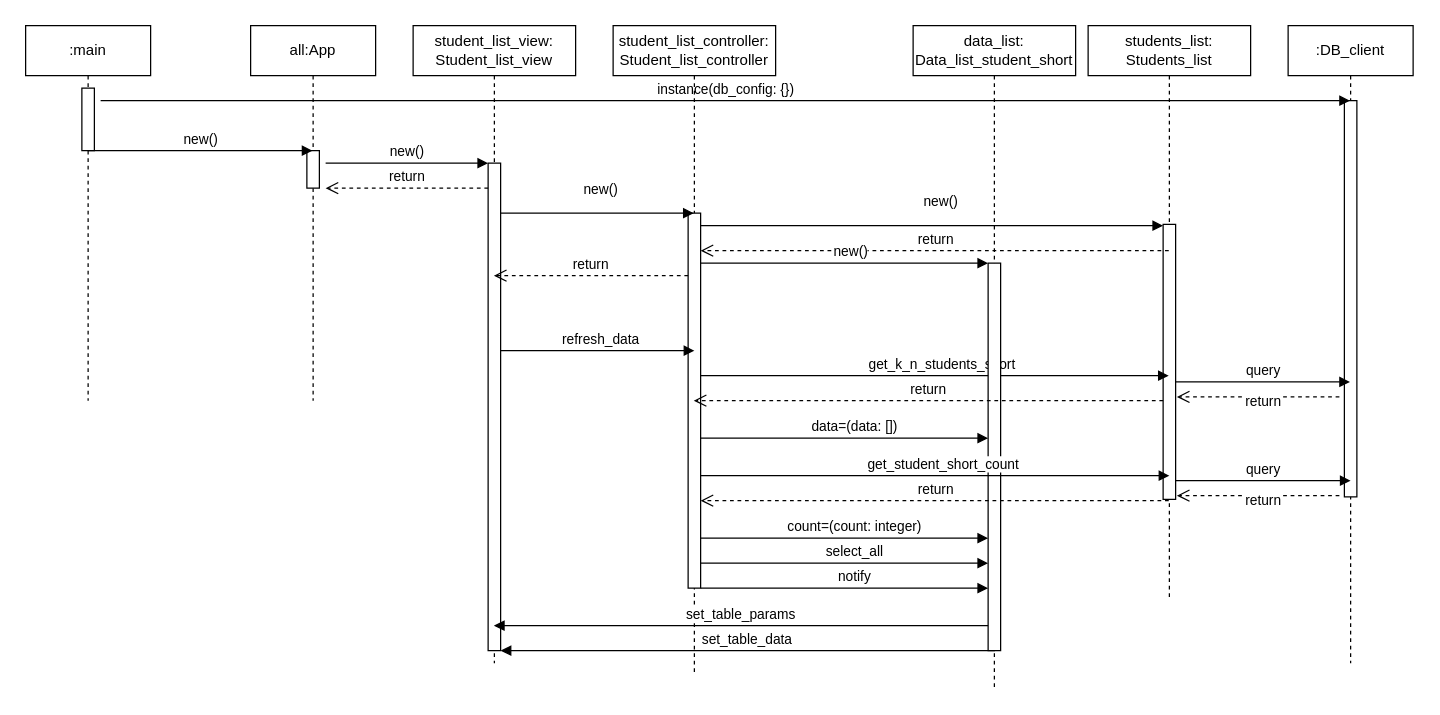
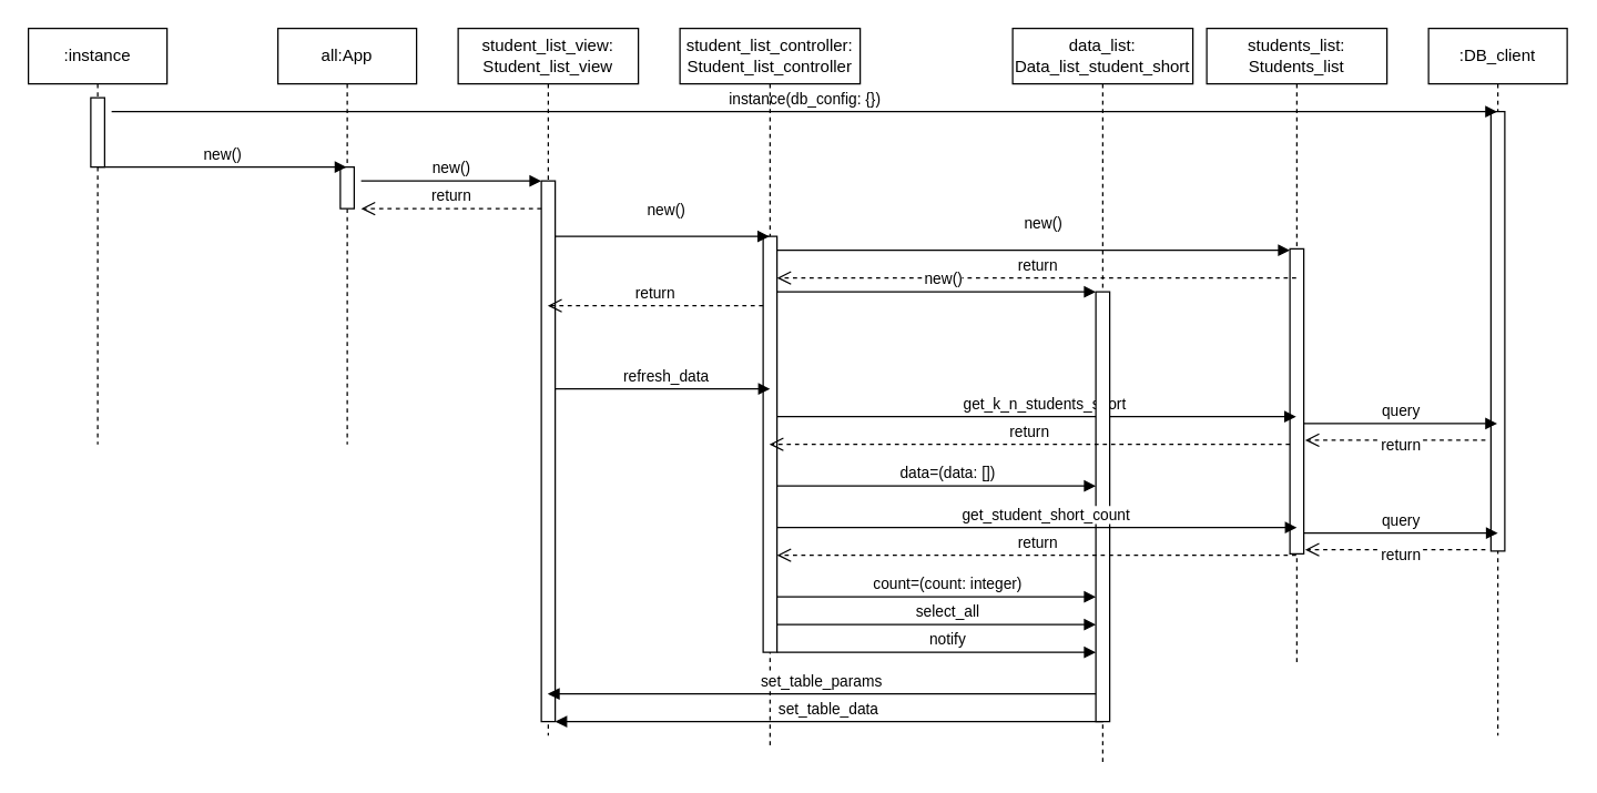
  <mxCell id="0" />
  <mxCell id="1" parent="0" />
- <mxCell id="2" value=":main" style="shape=umlLifeline;perimeter=lifelinePerimeter;whiteSpace=wrap;html=1;container=1;dropTarget=0;collapsible=0;recursiveResize=0;outlineConnect=0;portConstraint=eastwest;newEdgeStyle={&quot;curved&quot;:0,&quot;rounded&quot;:0};" vertex="1" parent="1"><mxGeometry x="20" y="20" width="100" height="300" as="geometry" /></mxCell>
+ <mxCell id="2" value=":instance" style="shape=umlLifeline;perimeter=lifelinePerimeter;whiteSpace=wrap;html=1;container=1;dropTarget=0;collapsible=0;recursiveResize=0;outlineConnect=0;portConstraint=eastwest;newEdgeStyle={&quot;curved&quot;:0,&quot;rounded&quot;:0};" vertex="1" parent="1"><mxGeometry x="20" y="20" width="100" height="300" as="geometry" /></mxCell>
  <mxCell id="3" value="" style="html=1;points=[[0,0,0,0,5],[0,1,0,0,-5],[1,0,0,0,5],[1,1,0,0,-5]];perimeter=orthogonalPerimeter;outlineConnect=0;targetShapes=umlLifeline;portConstraint=eastwest;newEdgeStyle={&quot;curved&quot;:0,&quot;rounded&quot;:0};" vertex="1" parent="2"><mxGeometry x="45" y="50" width="10" height="50" as="geometry" /></mxCell>
  <mxCell id="4" value=":DB_client" style="shape=umlLifeline;perimeter=lifelinePerimeter;whiteSpace=wrap;html=1;container=1;dropTarget=0;collapsible=0;recursiveResize=0;outlineConnect=0;portConstraint=eastwest;newEdgeStyle={&quot;curved&quot;:0,&quot;rounded&quot;:0};" vertex="1" parent="1"><mxGeometry x="1030" y="20" width="100" height="510" as="geometry" /></mxCell>
  <mxCell id="5" value="" style="html=1;points=[[0,0,0,0,5],[0,1,0,0,-5],[1,0,0,0,5],[1,1,0,0,-5]];perimeter=orthogonalPerimeter;outlineConnect=0;targetShapes=umlLifeline;portConstraint=eastwest;newEdgeStyle={&quot;curved&quot;:0,&quot;rounded&quot;:0};" vertex="1" parent="4"><mxGeometry x="45" y="60" width="10" height="317" as="geometry" /></mxCell>
  <mxCell id="6" value="instance(db_config: {})" style="html=1;verticalAlign=bottom;endArrow=block;curved=0;rounded=0;" edge="1" parent="1" target="4"><mxGeometry width="80" relative="1" as="geometry"><mxPoint x="80" y="80" as="sourcePoint" /><mxPoint x="160" y="80" as="targetPoint" /></mxGeometry></mxCell>
  <mxCell id="7" value="all:App" style="shape=umlLifeline;perimeter=lifelinePerimeter;whiteSpace=wrap;html=1;container=1;dropTarget=0;collapsible=0;recursiveResize=0;outlineConnect=0;portConstraint=eastwest;newEdgeStyle={&quot;curved&quot;:0,&quot;rounded&quot;:0};" vertex="1" parent="1"><mxGeometry x="200" y="20" width="100" height="300" as="geometry" /></mxCell>
  <mxCell id="8" value="" style="html=1;points=[[0,0,0,0,5],[0,1,0,0,-5],[1,0,0,0,5],[1,1,0,0,-5]];perimeter=orthogonalPerimeter;outlineConnect=0;targetShapes=umlLifeline;portConstraint=eastwest;newEdgeStyle={&quot;curved&quot;:0,&quot;rounded&quot;:0};" vertex="1" parent="7"><mxGeometry x="45" y="100" width="10" height="30" as="geometry" /></mxCell>
  <mxCell id="9" value="new()" style="html=1;verticalAlign=bottom;endArrow=block;curved=0;rounded=0;" edge="1" parent="1"><mxGeometry x="0.003" width="80" relative="1" as="geometry"><mxPoint x="70" y="120" as="sourcePoint" /><mxPoint x="249.5" y="120" as="targetPoint" /><mxPoint as="offset" /></mxGeometry></mxCell>
  <mxCell id="10" value="student_list_view:&lt;br&gt;Student_list_view" style="shape=umlLifeline;perimeter=lifelinePerimeter;whiteSpace=wrap;html=1;container=1;dropTarget=0;collapsible=0;recursiveResize=0;outlineConnect=0;portConstraint=eastwest;newEdgeStyle={&quot;curved&quot;:0,&quot;rounded&quot;:0};" vertex="1" parent="1"><mxGeometry x="330" y="20" width="130" height="510" as="geometry" /></mxCell>
  <mxCell id="11" value="" style="html=1;points=[[0,0,0,0,5],[0,1,0,0,-5],[1,0,0,0,5],[1,1,0,0,-5]];perimeter=orthogonalPerimeter;outlineConnect=0;targetShapes=umlLifeline;portConstraint=eastwest;newEdgeStyle={&quot;curved&quot;:0,&quot;rounded&quot;:0};" vertex="1" parent="10"><mxGeometry x="60" y="110" width="10" height="390" as="geometry" /></mxCell>
  <mxCell id="12" value="student_list_controller:&lt;br&gt;Student_list_controller" style="shape=umlLifeline;perimeter=lifelinePerimeter;whiteSpace=wrap;html=1;container=1;dropTarget=0;collapsible=0;recursiveResize=0;outlineConnect=0;portConstraint=eastwest;newEdgeStyle={&quot;curved&quot;:0,&quot;rounded&quot;:0};" vertex="1" parent="1"><mxGeometry x="490" y="20" width="130" height="520" as="geometry" /></mxCell>
  <mxCell id="13" value="" style="html=1;points=[[0,0,0,0,5],[0,1,0,0,-5],[1,0,0,0,5],[1,1,0,0,-5]];perimeter=orthogonalPerimeter;outlineConnect=0;targetShapes=umlLifeline;portConstraint=eastwest;newEdgeStyle={&quot;curved&quot;:0,&quot;rounded&quot;:0};" vertex="1" parent="12"><mxGeometry x="60" y="150" width="10" height="300" as="geometry" /></mxCell>
  <mxCell id="14" value="new()" style="html=1;verticalAlign=bottom;endArrow=block;curved=0;rounded=0;" edge="1" parent="1"><mxGeometry x="0.003" width="80" relative="1" as="geometry"><mxPoint x="260" y="130" as="sourcePoint" /><mxPoint x="390" y="130" as="targetPoint" /><mxPoint as="offset" /></mxGeometry></mxCell>
  <mxCell id="15" value="return" style="html=1;verticalAlign=bottom;endArrow=open;dashed=1;endSize=8;curved=0;rounded=0;" edge="1" parent="1"><mxGeometry relative="1" as="geometry"><mxPoint x="390" y="150" as="sourcePoint" /><mxPoint x="260" y="150" as="targetPoint" /></mxGeometry></mxCell>
  <mxCell id="16" value="new()" style="html=1;verticalAlign=bottom;endArrow=block;curved=0;rounded=0;" edge="1" parent="1" target="12"><mxGeometry x="0.036" y="10" width="80" relative="1" as="geometry"><mxPoint x="400" y="170" as="sourcePoint" /><mxPoint x="390" y="169.57" as="targetPoint" /><mxPoint as="offset" /></mxGeometry></mxCell>
  <mxCell id="17" value="return" style="html=1;verticalAlign=bottom;endArrow=open;dashed=1;endSize=8;curved=0;rounded=0;" edge="1" parent="1"><mxGeometry relative="1" as="geometry"><mxPoint x="550" y="220" as="sourcePoint" /><mxPoint x="394.63" y="220" as="targetPoint" /></mxGeometry></mxCell>
  <mxCell id="18" value="refresh_data" style="html=1;verticalAlign=bottom;endArrow=block;curved=0;rounded=0;" edge="1" parent="1"><mxGeometry x="0.032" width="80" relative="1" as="geometry"><mxPoint x="400" y="280" as="sourcePoint" /><mxPoint x="555" y="280" as="targetPoint" /><mxPoint as="offset" /></mxGeometry></mxCell>
  <mxCell id="19" value="students_list:&lt;br&gt;Students_list" style="shape=umlLifeline;perimeter=lifelinePerimeter;whiteSpace=wrap;html=1;container=1;dropTarget=0;collapsible=0;recursiveResize=0;outlineConnect=0;portConstraint=eastwest;newEdgeStyle={&quot;curved&quot;:0,&quot;rounded&quot;:0};" vertex="1" parent="1"><mxGeometry x="870" y="20" width="130" height="460" as="geometry" /></mxCell>
  <mxCell id="20" value="" style="html=1;points=[[0,0,0,0,5],[0,1,0,0,-5],[1,0,0,0,5],[1,1,0,0,-5]];perimeter=orthogonalPerimeter;outlineConnect=0;targetShapes=umlLifeline;portConstraint=eastwest;newEdgeStyle={&quot;curved&quot;:0,&quot;rounded&quot;:0};" vertex="1" parent="19"><mxGeometry x="60" y="159" width="10" height="220" as="geometry" /></mxCell>
  <mxCell id="21" value="new()" style="html=1;verticalAlign=bottom;endArrow=block;curved=0;rounded=0;" edge="1" parent="1" target="20"><mxGeometry x="0.036" y="10" width="80" relative="1" as="geometry"><mxPoint x="560" y="180" as="sourcePoint" /><mxPoint x="715" y="180" as="targetPoint" /><mxPoint as="offset" /></mxGeometry></mxCell>
  <mxCell id="22" value="return" style="html=1;verticalAlign=bottom;endArrow=open;dashed=1;endSize=8;curved=0;rounded=0;" edge="1" parent="1" source="19"><mxGeometry relative="1" as="geometry"><mxPoint x="715.37" y="200" as="sourcePoint" /><mxPoint x="560" y="200" as="targetPoint" /></mxGeometry></mxCell>
  <mxCell id="23" value="get_k_n_students_short" style="html=1;verticalAlign=bottom;endArrow=block;curved=0;rounded=0;" edge="1" parent="1" target="19"><mxGeometry x="0.032" width="80" relative="1" as="geometry"><mxPoint x="560" y="300" as="sourcePoint" /><mxPoint x="730" y="300" as="targetPoint" /><mxPoint as="offset" /></mxGeometry></mxCell>
  <mxCell id="24" value="data_list:&lt;br&gt;Data_list_student_short" style="shape=umlLifeline;perimeter=lifelinePerimeter;whiteSpace=wrap;html=1;container=1;dropTarget=0;collapsible=0;recursiveResize=0;outlineConnect=0;portConstraint=eastwest;newEdgeStyle={&quot;curved&quot;:0,&quot;rounded&quot;:0};" vertex="1" parent="1"><mxGeometry x="730" y="20" width="130" height="530" as="geometry" /></mxCell>
  <mxCell id="25" value="" style="html=1;points=[[0,0,0,0,5],[0,1,0,0,-5],[1,0,0,0,5],[1,1,0,0,-5]];perimeter=orthogonalPerimeter;outlineConnect=0;targetShapes=umlLifeline;portConstraint=eastwest;newEdgeStyle={&quot;curved&quot;:0,&quot;rounded&quot;:0};" vertex="1" parent="24"><mxGeometry x="60" y="190" width="10" height="310" as="geometry" /></mxCell>
  <mxCell id="26" value="new()" style="html=1;verticalAlign=bottom;endArrow=block;curved=0;rounded=0;" edge="1" parent="1"><mxGeometry x="0.043" width="80" relative="1" as="geometry"><mxPoint x="560" y="210" as="sourcePoint" /><mxPoint x="790" y="210" as="targetPoint" /><mxPoint as="offset" /></mxGeometry></mxCell>
  <mxCell id="27" value="return" style="html=1;verticalAlign=bottom;endArrow=open;dashed=1;endSize=8;curved=0;rounded=0;" edge="1" parent="1" target="12"><mxGeometry relative="1" as="geometry"><mxPoint x="930" y="320" as="sourcePoint" /><mxPoint x="850" y="320" as="targetPoint" /></mxGeometry></mxCell>
  <mxCell id="28" value="data=(data: [])" style="html=1;verticalAlign=bottom;endArrow=block;curved=0;rounded=0;" edge="1" parent="1" target="25"><mxGeometry x="0.067" width="80" relative="1" as="geometry"><mxPoint x="560" y="350" as="sourcePoint" /><mxPoint x="935" y="350" as="targetPoint" /><mxPoint as="offset" /></mxGeometry></mxCell>
  <mxCell id="29" value="get_student_short_count" style="html=1;verticalAlign=bottom;endArrow=block;curved=0;rounded=0;" edge="1" parent="1"><mxGeometry x="0.032" width="80" relative="1" as="geometry"><mxPoint x="560" y="380" as="sourcePoint" /><mxPoint x="935" y="380" as="targetPoint" /><mxPoint as="offset" /></mxGeometry></mxCell>
  <mxCell id="30" value="return" style="html=1;verticalAlign=bottom;endArrow=open;dashed=1;endSize=8;curved=0;rounded=0;" edge="1" parent="1"><mxGeometry relative="1" as="geometry"><mxPoint x="934.5" y="400" as="sourcePoint" /><mxPoint x="560" y="400" as="targetPoint" /><Array as="points"><mxPoint x="770" y="400" /></Array></mxGeometry></mxCell>
  <mxCell id="31" value="count=(count: integer)" style="html=1;verticalAlign=bottom;endArrow=block;curved=0;rounded=0;" edge="1" parent="1"><mxGeometry x="0.067" width="80" relative="1" as="geometry"><mxPoint x="560" y="430" as="sourcePoint" /><mxPoint x="790" y="430" as="targetPoint" /><mxPoint as="offset" /></mxGeometry></mxCell>
  <mxCell id="32" value="select_all" style="html=1;verticalAlign=bottom;endArrow=block;curved=0;rounded=0;" edge="1" parent="1"><mxGeometry x="0.067" width="80" relative="1" as="geometry"><mxPoint x="560" y="450" as="sourcePoint" /><mxPoint x="790" y="450" as="targetPoint" /><mxPoint as="offset" /></mxGeometry></mxCell>
  <mxCell id="33" value="notify" style="html=1;verticalAlign=bottom;endArrow=block;curved=0;rounded=0;" edge="1" parent="1"><mxGeometry x="0.067" width="80" relative="1" as="geometry"><mxPoint x="560" y="470" as="sourcePoint" /><mxPoint x="790" y="470" as="targetPoint" /><mxPoint as="offset" /></mxGeometry></mxCell>
  <mxCell id="34" value="set_table_params" style="html=1;verticalAlign=bottom;endArrow=block;curved=0;rounded=0;" edge="1" parent="1"><mxGeometry width="80" relative="1" as="geometry"><mxPoint x="790" y="500" as="sourcePoint" /><mxPoint x="394.63" y="500" as="targetPoint" /></mxGeometry></mxCell>
  <mxCell id="35" value="set_table_data" style="html=1;verticalAlign=bottom;endArrow=block;curved=0;rounded=0;" edge="1" parent="1"><mxGeometry width="80" relative="1" as="geometry"><mxPoint x="795.37" y="520" as="sourcePoint" /><mxPoint x="400" y="520" as="targetPoint" /></mxGeometry></mxCell>
  <mxCell id="36" value="query" style="html=1;verticalAlign=bottom;endArrow=block;curved=0;rounded=0;" edge="1" parent="1" target="4"><mxGeometry width="80" relative="1" as="geometry"><mxPoint x="940" y="305" as="sourcePoint" /><mxPoint x="1020" y="305" as="targetPoint" /></mxGeometry></mxCell>
  <mxCell id="37" value="return" style="html=1;verticalAlign=bottom;endArrow=open;dashed=1;endSize=8;curved=0;rounded=0;" edge="1" parent="1"><mxGeometry x="-0.061" y="13" relative="1" as="geometry"><mxPoint x="1071" y="317" as="sourcePoint" /><mxPoint x="941" y="317" as="targetPoint" /><mxPoint as="offset" /></mxGeometry></mxCell>
  <mxCell id="38" value="query" style="html=1;verticalAlign=bottom;endArrow=block;curved=0;rounded=0;" edge="1" parent="1"><mxGeometry width="80" relative="1" as="geometry"><mxPoint x="940" y="384" as="sourcePoint" /><mxPoint x="1080" y="384" as="targetPoint" /></mxGeometry></mxCell>
  <mxCell id="39" value="return" style="html=1;verticalAlign=bottom;endArrow=open;dashed=1;endSize=8;curved=0;rounded=0;" edge="1" parent="1"><mxGeometry x="-0.061" y="13" relative="1" as="geometry"><mxPoint x="1071" y="396" as="sourcePoint" /><mxPoint x="941" y="396" as="targetPoint" /><mxPoint as="offset" /></mxGeometry></mxCell>
